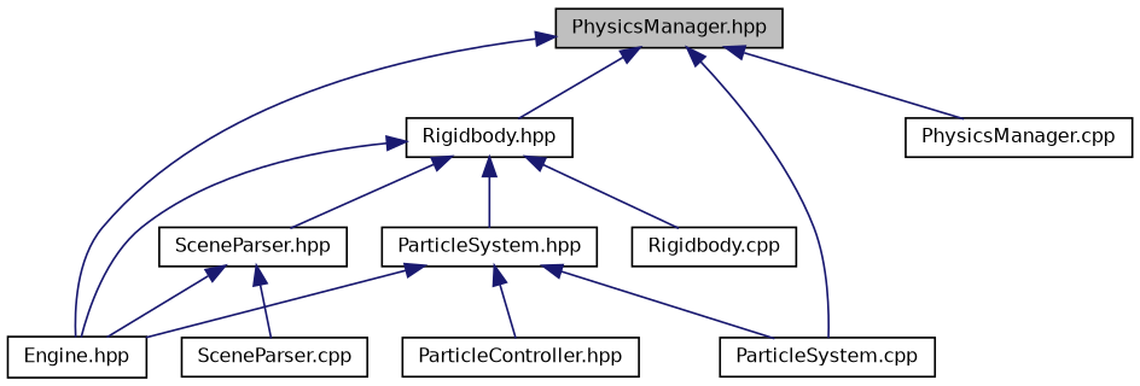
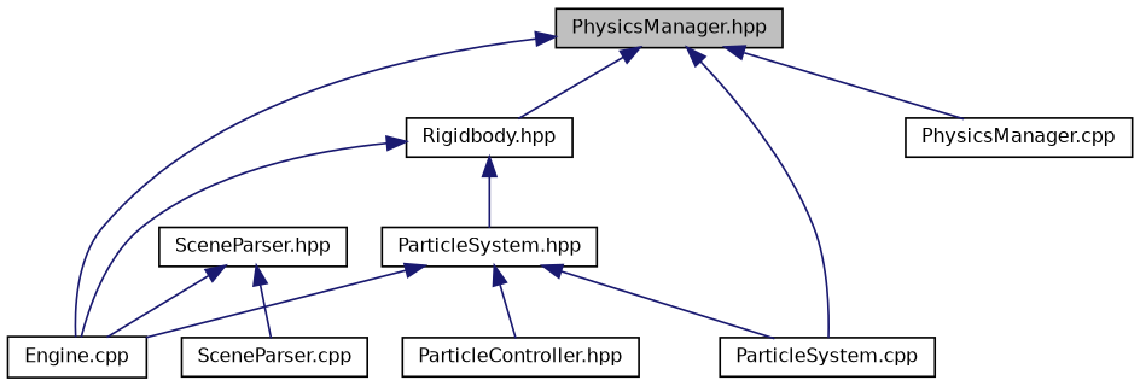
  digraph {
    node [color=black fillcolor=white fontname=Helvetica fontsize=10 shape=record style=filled]
    edge [color=midnightblue dir=back fontname=Helvetica fontsize=10 labelfontname=Helvetica labelfontsize=10 style=solid]
    n1 [fillcolor=grey75 fontcolor=black height=0.2 label="PhysicsManager.hpp" width=0.4]
    n2 [height=0.2 label="Rigidbody.hpp" width=0.4]
-   n3 [height=0.2 label="Engine.hpp" width=0.4]
+   n3 [height=0.2 label="Engine.cpp" width=0.4]
    n4 [height=0.2 label="ParticleSystem.cpp" width=0.4]
    n5 [height=0.2 label="PhysicsManager.cpp" width=0.4]
    n6 [height=0.2 label="SceneParser.hpp" width=0.4]
    n7 [height=0.2 label="ParticleSystem.hpp" width=0.4]
-   n8 [height=0.2 label="Rigidbody.cpp" width=0.4]
    n9 [height=0.2 label="SceneParser.cpp" width=0.4]
    n10 [height=0.2 label="ParticleController.hpp" width=0.4]
    n1 -> n2
    n1 -> n3
    n1 -> n4
    n1 -> n5
    n2 -> n3
-   n2 -> n6
    n2 -> n7
-   n2 -> n8
    n6 -> n3
    n6 -> n9
    n7 -> n3
    n7 -> n4
    n7 -> n10
  }
